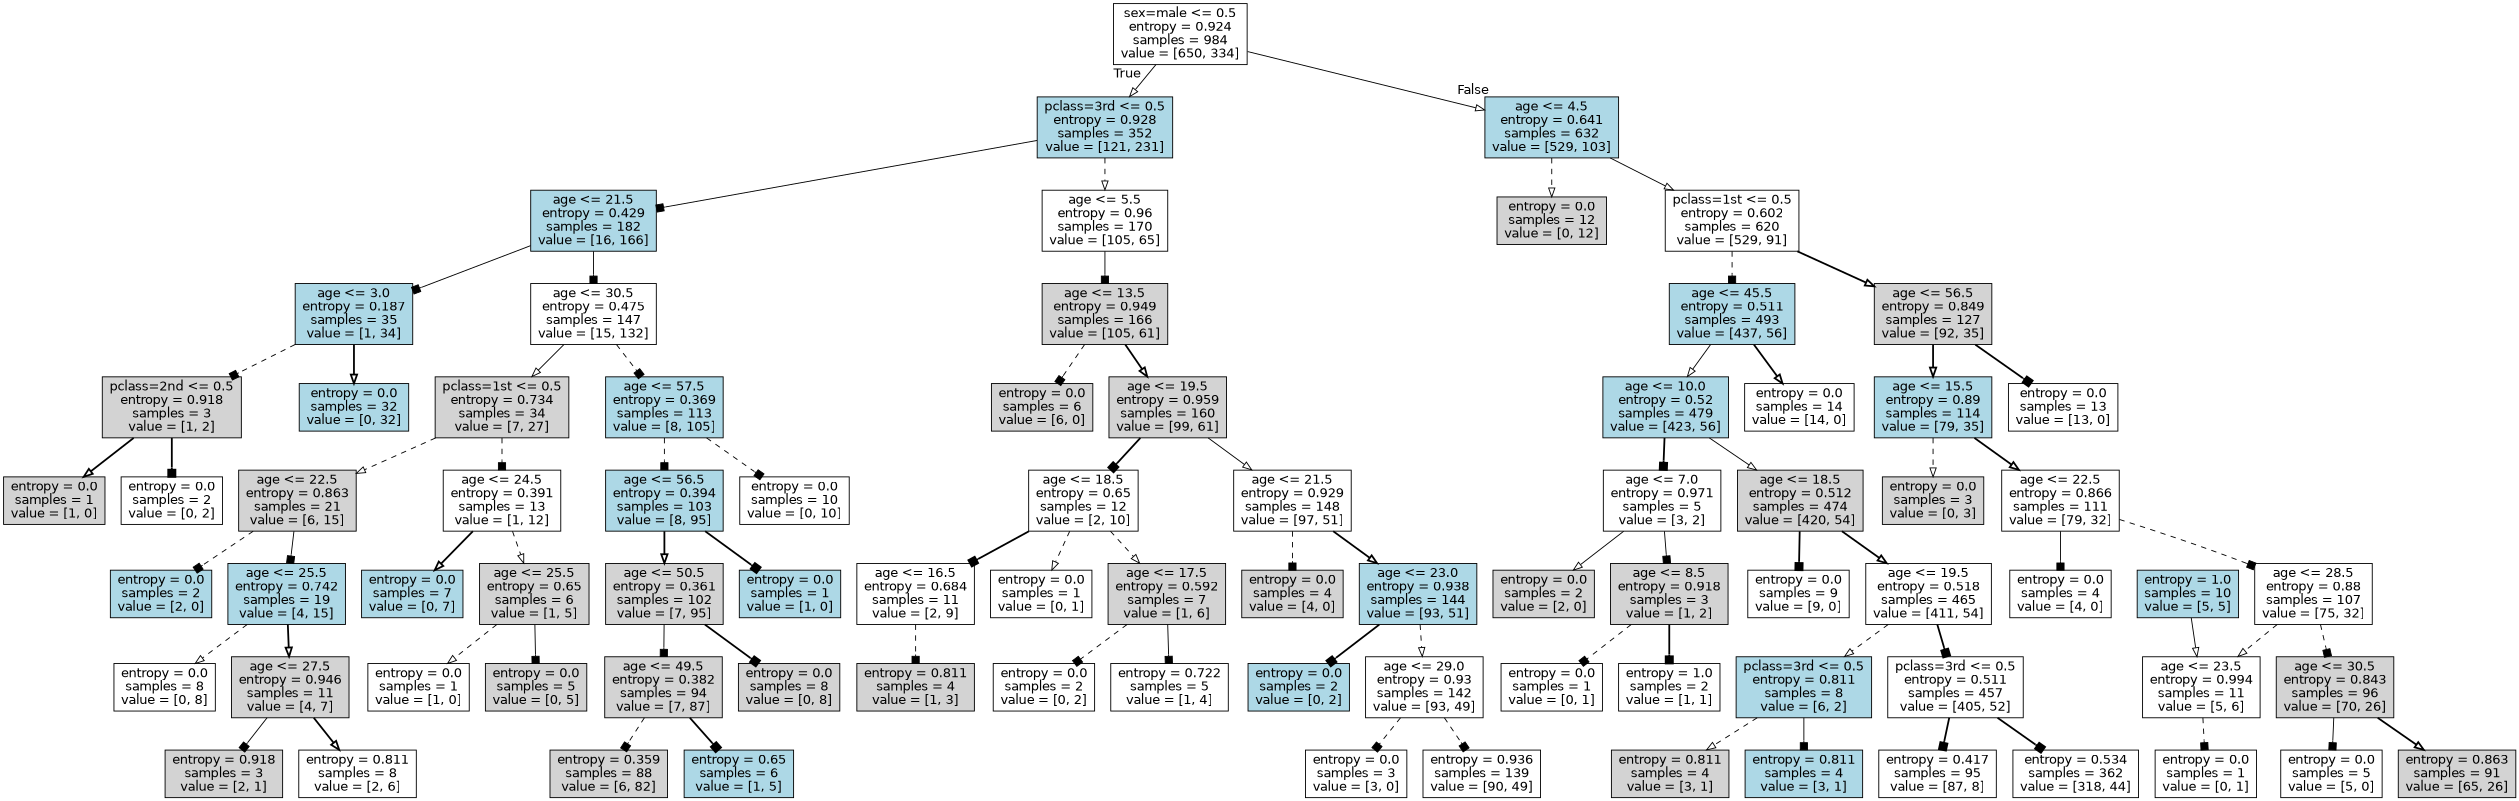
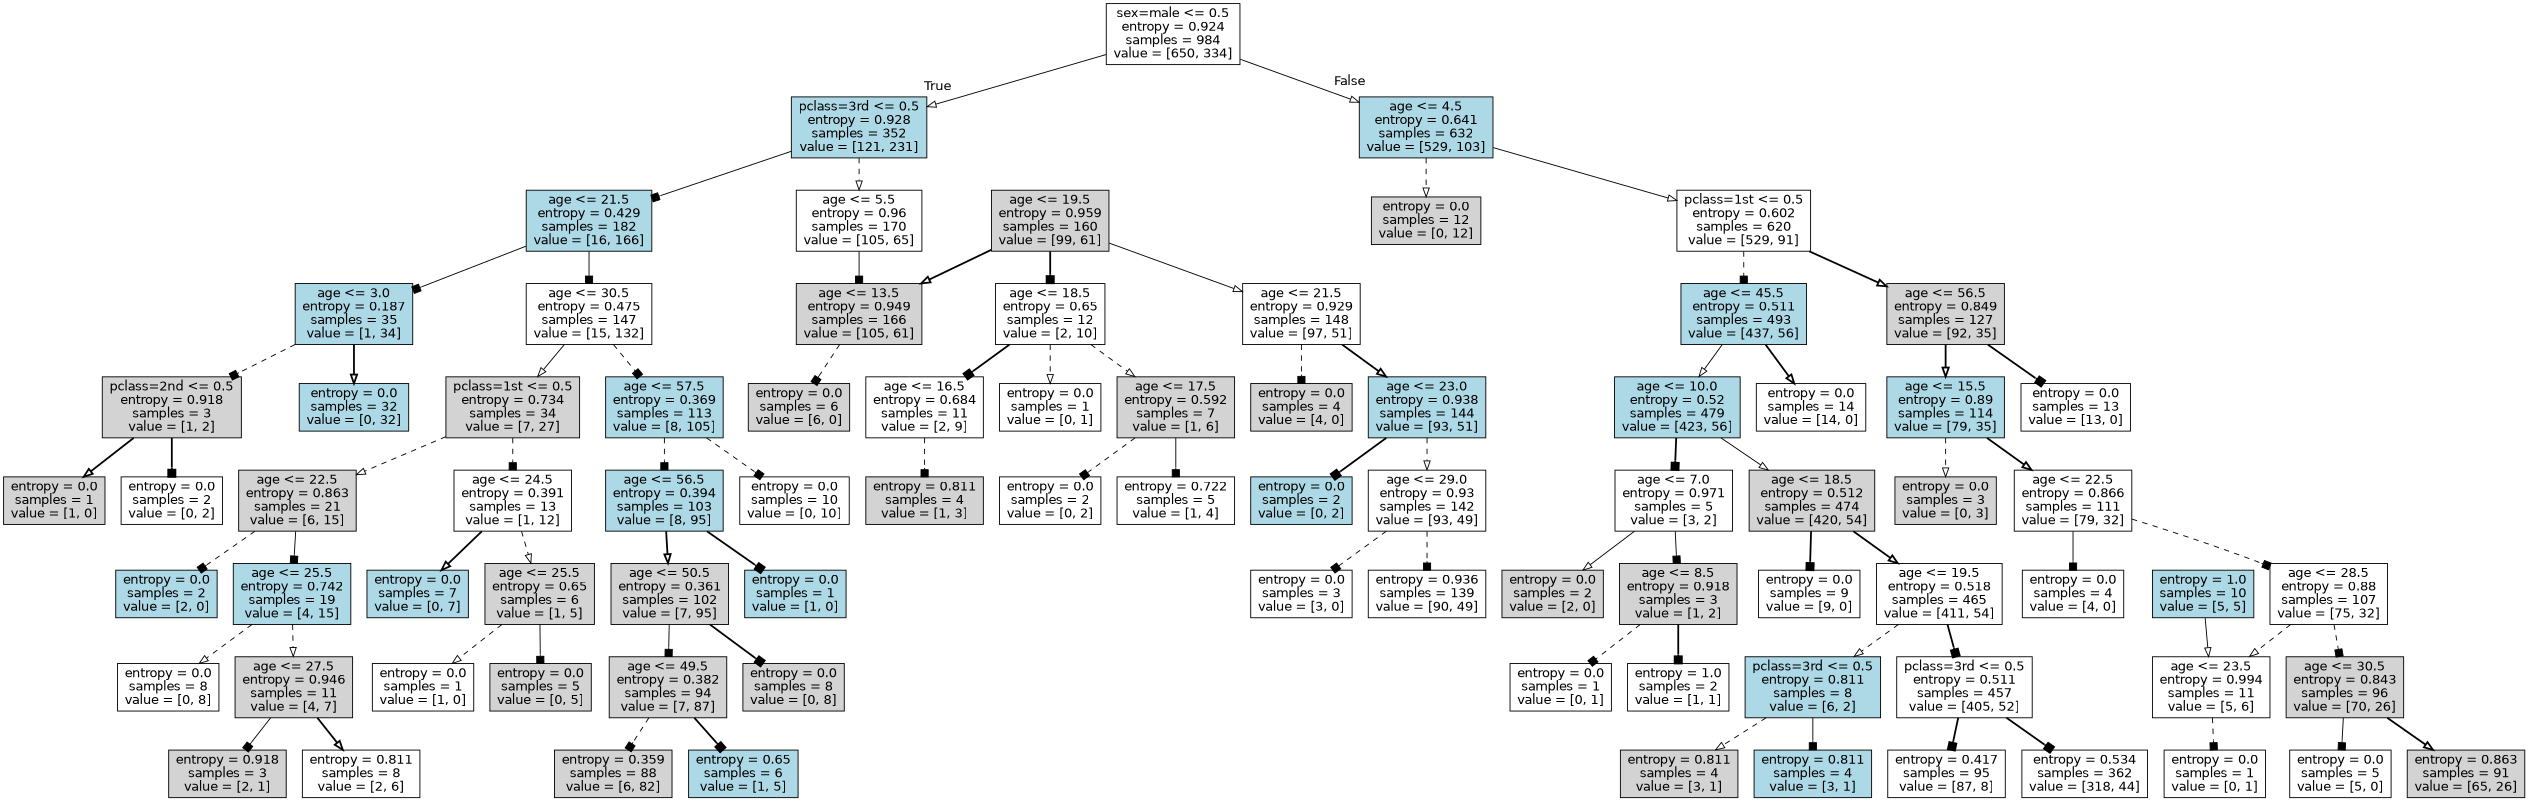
  digraph {
    node [fillcolor=white fontname=helvetica shape=box style=filled]
    edge [arrowhead=box fontname=helvetica style=dashed]
    n1 [label="sex=male <= 0.5\nentropy = 0.924\nsamples = 984\nvalue = [650, 334]"]
    n2 [fillcolor=lightblue label="pclass=3rd <= 0.5\nentropy = 0.928\nsamples = 352\nvalue = [121, 231]"]
    n3 [fillcolor=lightblue label="age <= 4.5\nentropy = 0.641\nsamples = 632\nvalue = [529, 103]"]
    n4 [fillcolor=lightblue label="age <= 21.5\nentropy = 0.429\nsamples = 182\nvalue = [16, 166]"]
    n5 [label="age <= 5.5\nentropy = 0.96\nsamples = 170\nvalue = [105, 65]"]
    n6 [fillcolor=lightgrey label="entropy = 0.0\nsamples = 12\nvalue = [0, 12]"]
    n7 [label="pclass=1st <= 0.5\nentropy = 0.602\nsamples = 620\nvalue = [529, 91]"]
    n8 [fillcolor=lightblue label="age <= 3.0\nentropy = 0.187\nsamples = 35\nvalue = [1, 34]"]
    n9 [label="age <= 30.5\nentropy = 0.475\nsamples = 147\nvalue = [15, 132]"]
    n10 [fillcolor=lightgrey label="age <= 13.5\nentropy = 0.949\nsamples = 166\nvalue = [105, 61]"]
    n11 [fillcolor=lightgrey label="pclass=2nd <= 0.5\nentropy = 0.918\nsamples = 3\nvalue = [1, 2]"]
    n12 [fillcolor=lightblue label="entropy = 0.0\nsamples = 32\nvalue = [0, 32]"]
    n13 [fillcolor=lightgrey label="pclass=1st <= 0.5\nentropy = 0.734\nsamples = 34\nvalue = [7, 27]"]
    n14 [fillcolor=lightblue label="age <= 57.5\nentropy = 0.369\nsamples = 113\nvalue = [8, 105]"]
    n15 [fillcolor=lightgrey label="entropy = 0.0\nsamples = 1\nvalue = [1, 0]"]
    n16 [label="entropy = 0.0\nsamples = 2\nvalue = [0, 2]"]
    n17 [fillcolor=lightgrey label="age <= 22.5\nentropy = 0.863\nsamples = 21\nvalue = [6, 15]"]
    n18 [label="age <= 24.5\nentropy = 0.391\nsamples = 13\nvalue = [1, 12]"]
    n19 [fillcolor=lightblue label="age <= 56.5\nentropy = 0.394\nsamples = 103\nvalue = [8, 95]"]
    n20 [label="entropy = 0.0\nsamples = 10\nvalue = [0, 10]"]
    n21 [fillcolor=lightblue label="entropy = 0.0\nsamples = 2\nvalue = [2, 0]"]
    n22 [fillcolor=lightblue label="age <= 25.5\nentropy = 0.742\nsamples = 19\nvalue = [4, 15]"]
    n23 [fillcolor=lightblue label="entropy = 0.0\nsamples = 7\nvalue = [0, 7]"]
    n24 [fillcolor=lightgrey label="age <= 25.5\nentropy = 0.65\nsamples = 6\nvalue = [1, 5]"]
    n25 [label="entropy = 0.0\nsamples = 8\nvalue = [0, 8]"]
    n26 [fillcolor=lightgrey label="age <= 27.5\nentropy = 0.946\nsamples = 11\nvalue = [4, 7]"]
    n27 [fillcolor=lightgrey label="entropy = 0.918\nsamples = 3\nvalue = [2, 1]"]
    n28 [label="entropy = 0.811\nsamples = 8\nvalue = [2, 6]"]
    n29 [label="entropy = 0.0\nsamples = 1\nvalue = [1, 0]"]
    n30 [fillcolor=lightgrey label="entropy = 0.0\nsamples = 5\nvalue = [0, 5]"]
    n31 [fillcolor=lightgrey label="age <= 50.5\nentropy = 0.361\nsamples = 102\nvalue = [7, 95]"]
    n32 [fillcolor=lightblue label="entropy = 0.0\nsamples = 1\nvalue = [1, 0]"]
    n33 [fillcolor=lightgrey label="age <= 49.5\nentropy = 0.382\nsamples = 94\nvalue = [7, 87]"]
    n34 [fillcolor=lightgrey label="entropy = 0.0\nsamples = 8\nvalue = [0, 8]"]
    n35 [fillcolor=lightgrey label="entropy = 0.359\nsamples = 88\nvalue = [6, 82]"]
    n36 [fillcolor=lightblue label="entropy = 0.65\nsamples = 6\nvalue = [1, 5]"]
    n37 [fillcolor=lightgrey label="entropy = 0.0\nsamples = 6\nvalue = [6, 0]"]
    n38 [fillcolor=lightgrey label="age <= 19.5\nentropy = 0.959\nsamples = 160\nvalue = [99, 61]"]
    n39 [label="age <= 18.5\nentropy = 0.65\nsamples = 12\nvalue = [2, 10]"]
    n40 [label="age <= 21.5\nentropy = 0.929\nsamples = 148\nvalue = [97, 51]"]
    n41 [label="age <= 16.5\nentropy = 0.684\nsamples = 11\nvalue = [2, 9]"]
    n42 [label="entropy = 0.0\nsamples = 1\nvalue = [0, 1]"]
    n43 [fillcolor=lightgrey label="age <= 17.5\nentropy = 0.592\nsamples = 7\nvalue = [1, 6]"]
    n44 [fillcolor=lightgrey label="entropy = 0.0\nsamples = 4\nvalue = [4, 0]"]
    n45 [fillcolor=lightblue label="age <= 23.0\nentropy = 0.938\nsamples = 144\nvalue = [93, 51]"]
    n46 [fillcolor=lightgrey label="entropy = 0.811\nsamples = 4\nvalue = [1, 3]"]
    n47 [label="entropy = 0.0\nsamples = 2\nvalue = [0, 2]"]
    n48 [label="entropy = 0.722\nsamples = 5\nvalue = [1, 4]"]
    n49 [fillcolor=lightblue label="entropy = 0.0\nsamples = 2\nvalue = [0, 2]"]
    n50 [label="age <= 29.0\nentropy = 0.93\nsamples = 142\nvalue = [93, 49]"]
    n51 [label="entropy = 0.0\nsamples = 3\nvalue = [3, 0]"]
    n52 [label="entropy = 0.936\nsamples = 139\nvalue = [90, 49]"]
    n53 [fillcolor=lightblue label="age <= 45.5\nentropy = 0.511\nsamples = 493\nvalue = [437, 56]"]
    n54 [fillcolor=lightgrey label="age <= 56.5\nentropy = 0.849\nsamples = 127\nvalue = [92, 35]"]
    n55 [fillcolor=lightblue label="age <= 10.0\nentropy = 0.52\nsamples = 479\nvalue = [423, 56]"]
    n56 [label="entropy = 0.0\nsamples = 14\nvalue = [14, 0]"]
    n57 [fillcolor=lightblue label="age <= 15.5\nentropy = 0.89\nsamples = 114\nvalue = [79, 35]"]
    n58 [label="entropy = 0.0\nsamples = 13\nvalue = [13, 0]"]
    n59 [label="age <= 7.0\nentropy = 0.971\nsamples = 5\nvalue = [3, 2]"]
    n60 [fillcolor=lightgrey label="age <= 18.5\nentropy = 0.512\nsamples = 474\nvalue = [420, 54]"]
    n61 [fillcolor=lightgrey label="entropy = 0.0\nsamples = 2\nvalue = [2, 0]"]
    n62 [fillcolor=lightgrey label="age <= 8.5\nentropy = 0.918\nsamples = 3\nvalue = [1, 2]"]
    n63 [label="entropy = 0.0\nsamples = 9\nvalue = [9, 0]"]
    n64 [label="age <= 19.5\nentropy = 0.518\nsamples = 465\nvalue = [411, 54]"]
    n65 [label="entropy = 0.0\nsamples = 1\nvalue = [0, 1]"]
    n66 [label="entropy = 1.0\nsamples = 2\nvalue = [1, 1]"]
    n67 [fillcolor=lightblue label="pclass=3rd <= 0.5\nentropy = 0.811\nsamples = 8\nvalue = [6, 2]"]
    n68 [label="pclass=3rd <= 0.5\nentropy = 0.511\nsamples = 457\nvalue = [405, 52]"]
    n69 [fillcolor=lightgrey label="entropy = 0.811\nsamples = 4\nvalue = [3, 1]"]
    n70 [fillcolor=lightblue label="entropy = 0.811\nsamples = 4\nvalue = [3, 1]"]
    n71 [label="entropy = 0.417\nsamples = 95\nvalue = [87, 8]"]
    n72 [label="entropy = 0.534\nsamples = 362\nvalue = [318, 44]"]
    n73 [fillcolor=lightgrey label="entropy = 0.0\nsamples = 3\nvalue = [0, 3]"]
    n74 [label="age <= 22.5\nentropy = 0.866\nsamples = 111\nvalue = [79, 32]"]
    n75 [label="entropy = 0.0\nsamples = 4\nvalue = [4, 0]"]
    n76 [label="age <= 28.5\nentropy = 0.88\nsamples = 107\nvalue = [75, 32]"]
    n77 [label="age <= 23.5\nentropy = 0.994\nsamples = 11\nvalue = [5, 6]"]
    n78 [fillcolor=lightgrey label="age <= 30.5\nentropy = 0.843\nsamples = 96\nvalue = [70, 26]"]
    n79 [label="entropy = 0.0\nsamples = 1\nvalue = [0, 1]"]
    n80 [label="entropy = 0.0\nsamples = 5\nvalue = [5, 0]"]
    n81 [fillcolor=lightgrey label="entropy = 0.863\nsamples = 91\nvalue = [65, 26]"]
    n82 [fillcolor=lightblue label="entropy = 1.0\nsamples = 10\nvalue = [5, 5]"]
    n1 -> n2 [arrowhead=onormal headlabel=True labelangle=45 labeldistance=2.5 style=solid]
    n1 -> n3 [arrowhead=onormal headlabel=False labelangle=-45 labeldistance=2.5 style=solid]
    n2 -> n4 [style=solid]
    n2 -> n5 [arrowhead=onormal]
    n3 -> n6 [arrowhead=onormal]
    n3 -> n7 [arrowhead=onormal style=solid]
    n4 -> n8 [style=solid]
    n4 -> n9 [style=solid]
    n5 -> n10 [style=solid]
    n7 -> n53
    n7 -> n54 [arrowhead=onormal style=bold]
    n8 -> n11
    n8 -> n12 [arrowhead=onormal style=bold]
    n9 -> n13 [arrowhead=onormal style=solid]
    n9 -> n14
    n10 -> n37
-   n10 -> n38 [arrowhead=onormal style=bold]
+   n38 -> n10 [arrowhead=onormal style=bold]
    n11 -> n15 [arrowhead=onormal style=bold]
    n11 -> n16 [style=bold]
    n13 -> n17 [arrowhead=onormal]
    n13 -> n18
    n14 -> n19
    n14 -> n20
    n17 -> n21
    n17 -> n22 [style=solid]
    n18 -> n23 [arrowhead=onormal style=bold]
    n18 -> n24 [arrowhead=onormal]
    n19 -> n31 [arrowhead=onormal style=bold]
    n19 -> n32 [style=bold]
    n22 -> n25 [arrowhead=onormal]
-   n22 -> n26 [arrowhead=onormal style=bold]
+   n22 -> n26 [arrowhead=onormal]
    n24 -> n29 [arrowhead=onormal]
    n24 -> n30 [style=solid]
    n26 -> n27 [style=solid]
    n26 -> n28 [arrowhead=onormal style=bold]
    n31 -> n33 [style=solid]
    n31 -> n34 [style=bold]
    n33 -> n35
    n33 -> n36 [style=bold]
    n38 -> n39 [style=bold]
    n38 -> n40 [arrowhead=onormal style=solid]
    n39 -> n41 [style=bold]
    n39 -> n42 [arrowhead=onormal]
    n39 -> n43 [arrowhead=onormal]
    n40 -> n44
    n40 -> n45 [arrowhead=onormal style=bold]
    n41 -> n46
    n43 -> n47
    n43 -> n48 [style=solid]
    n45 -> n49 [style=bold]
    n45 -> n50 [arrowhead=onormal]
    n50 -> n51
    n50 -> n52
    n53 -> n55 [arrowhead=onormal style=solid]
    n53 -> n56 [arrowhead=onormal style=bold]
    n54 -> n57 [arrowhead=onormal style=bold]
    n54 -> n58 [style=bold]
    n55 -> n59 [style=bold]
    n55 -> n60 [arrowhead=onormal style=solid]
    n57 -> n73 [arrowhead=onormal]
    n57 -> n74 [arrowhead=onormal style=bold]
    n59 -> n61 [arrowhead=onormal style=solid]
    n59 -> n62 [style=solid]
    n60 -> n63 [style=bold]
    n60 -> n64 [arrowhead=onormal style=bold]
    n62 -> n65
    n62 -> n66 [style=bold]
    n64 -> n67 [arrowhead=onormal]
    n64 -> n68 [style=bold]
    n67 -> n69 [arrowhead=onormal]
    n67 -> n70 [style=solid]
    n68 -> n71 [style=bold]
    n68 -> n72 [style=bold]
    n74 -> n75 [style=solid]
    n74 -> n76
    n76 -> n77 [arrowhead=onormal]
    n76 -> n78
    n77 -> n79
    n78 -> n80 [style=solid]
    n78 -> n81 [arrowhead=onormal style=bold]
    n82 -> n77 [arrowhead=onormal style=solid]
  }
